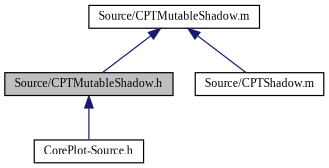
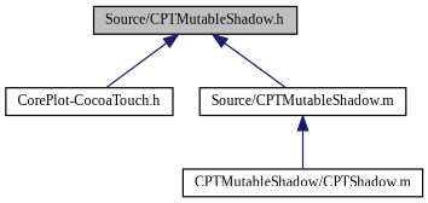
  digraph {
    fontname="Liberation Serif"
    node [color=black fontname="Liberation Serif" fontsize=10 shape=record]
    edge [color=midnightblue dir=back fontname="Liberation Serif" fontsize=10 labelfontname="Lucinda Grande" labelfontsize=10 style=solid]
    n1 [fillcolor=grey75 fontcolor=black height=0.2 label="Source/CPTMutableShadow.h" style=filled width=0.4]
-   n2 [height=0.2 label="CorePlot-Source.h" width=0.4]
+   n2 [height=0.2 label="CorePlot-CocoaTouch.h" width=0.4]
    n3 [height=0.2 label="Source/CPTMutableShadow.m" width=0.4]
-   n4 [height=0.2 label="Source/CPTShadow.m" width=0.4]
+   n4 [height=0.2 label="CPTMutableShadow/CPTShadow.m" width=0.4]
    n1 -> n2
-   n3 -> n1
+   n1 -> n3
    n3 -> n4
  }
